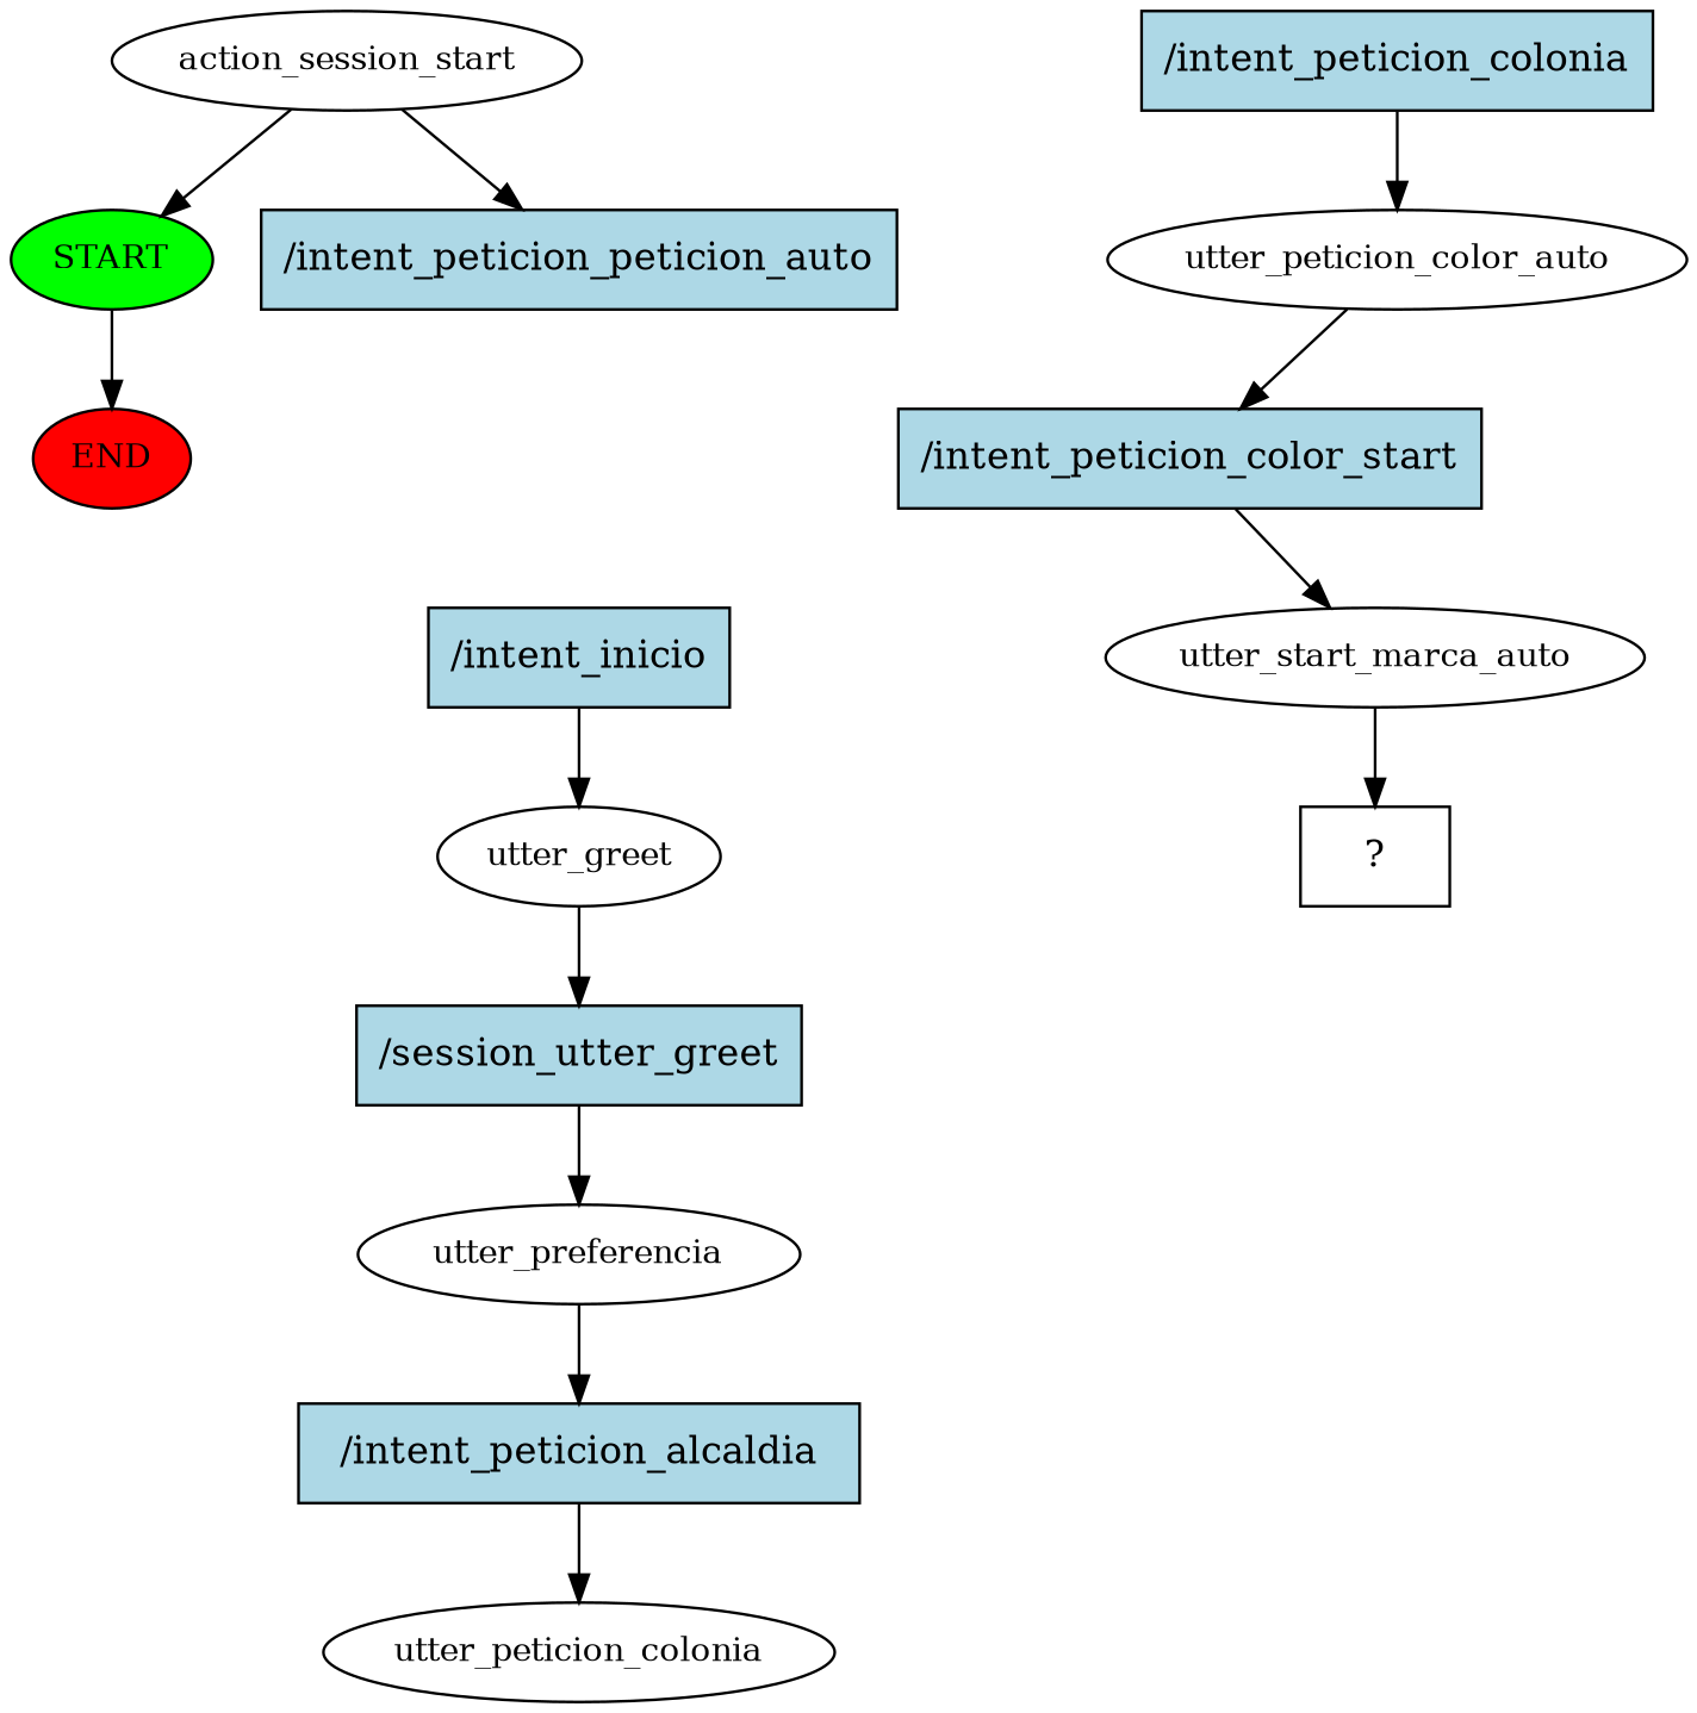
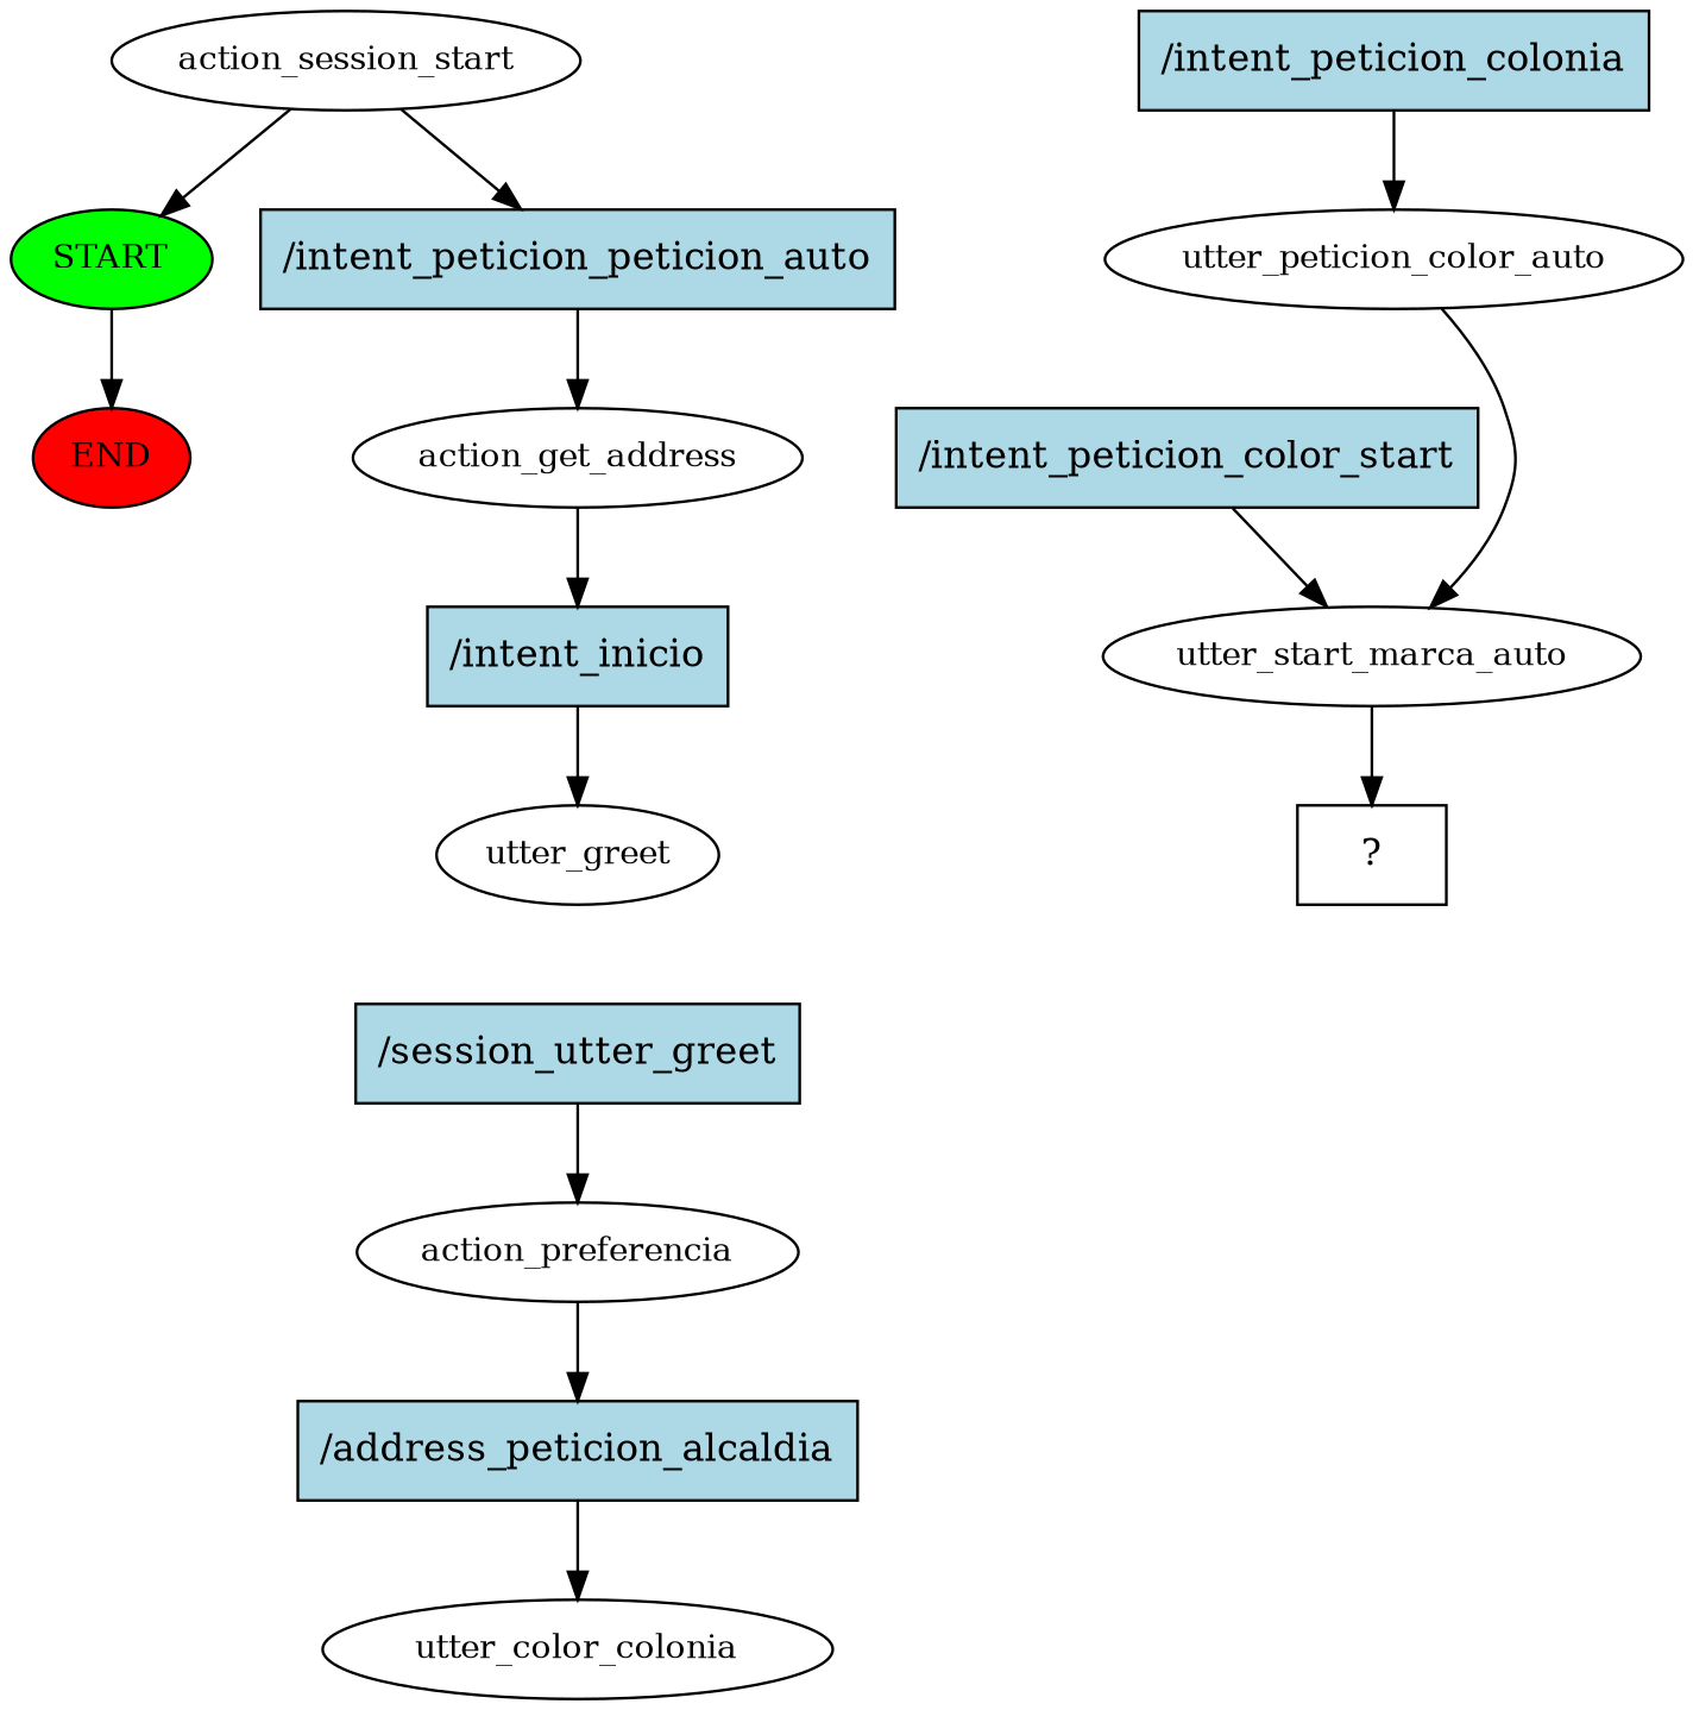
  digraph {
    node [fontsize=12]
    n1 [fillcolor=green label=START style=filled]
    n2 [fillcolor=red label=END style=filled]
    n3 [label=action_session_start]
    n4 [fillcolor=lightblue label="/intent_peticion_peticion_auto" shape=rect style=filled fontsize=""]
+   n5 [label=action_get_address]
    n6 [fillcolor=lightblue label="/intent_inicio" shape=rect style=filled fontsize=""]
    n7 [label=utter_greet]
    n8 [fillcolor=lightblue label="/session_utter_greet" shape=rect style=filled fontsize=""]
-   n9 [label=utter_preferencia]
-   n10 [fillcolor=lightblue label="/intent_peticion_alcaldia" shape=rect style=filled fontsize=""]
-   n11 [label=utter_peticion_colonia]
+   n9 [label=action_preferencia]
+   n10 [fillcolor=lightblue label="/address_peticion_alcaldia" shape=rect style=filled fontsize=""]
+   n11 [label=utter_color_colonia]
    n12 [fillcolor=lightblue label="/intent_peticion_colonia" shape=rect style=filled fontsize=""]
    n13 [label=utter_peticion_color_auto]
    n14 [fillcolor=lightblue label="/intent_peticion_color_start" shape=rect style=filled fontsize=""]
    n15 [label=utter_start_marca_auto]
    n16 [label="  ?  " shape=rect fontsize=""]
    n1 -> n2
    n3 -> n1
    n3 -> n4
+   n4 -> n5
+   n5 -> n6
    n6 -> n7
-   n7 -> n8
    n8 -> n9
    n9 -> n10
    n10 -> n11
    n12 -> n13
-   n13 -> n14
+   n13 -> n15
    n14 -> n15
    n15 -> n16
  }
